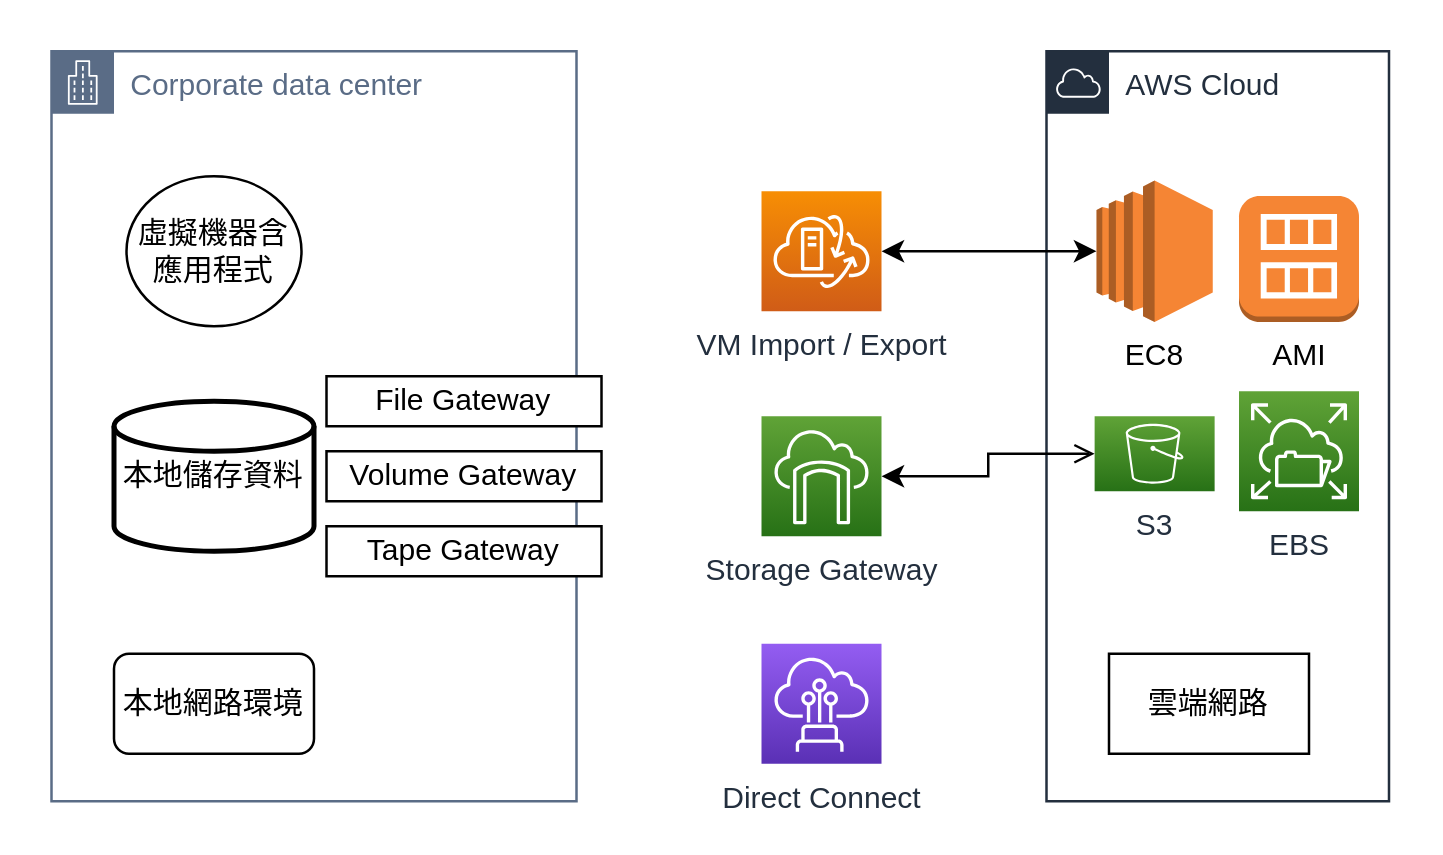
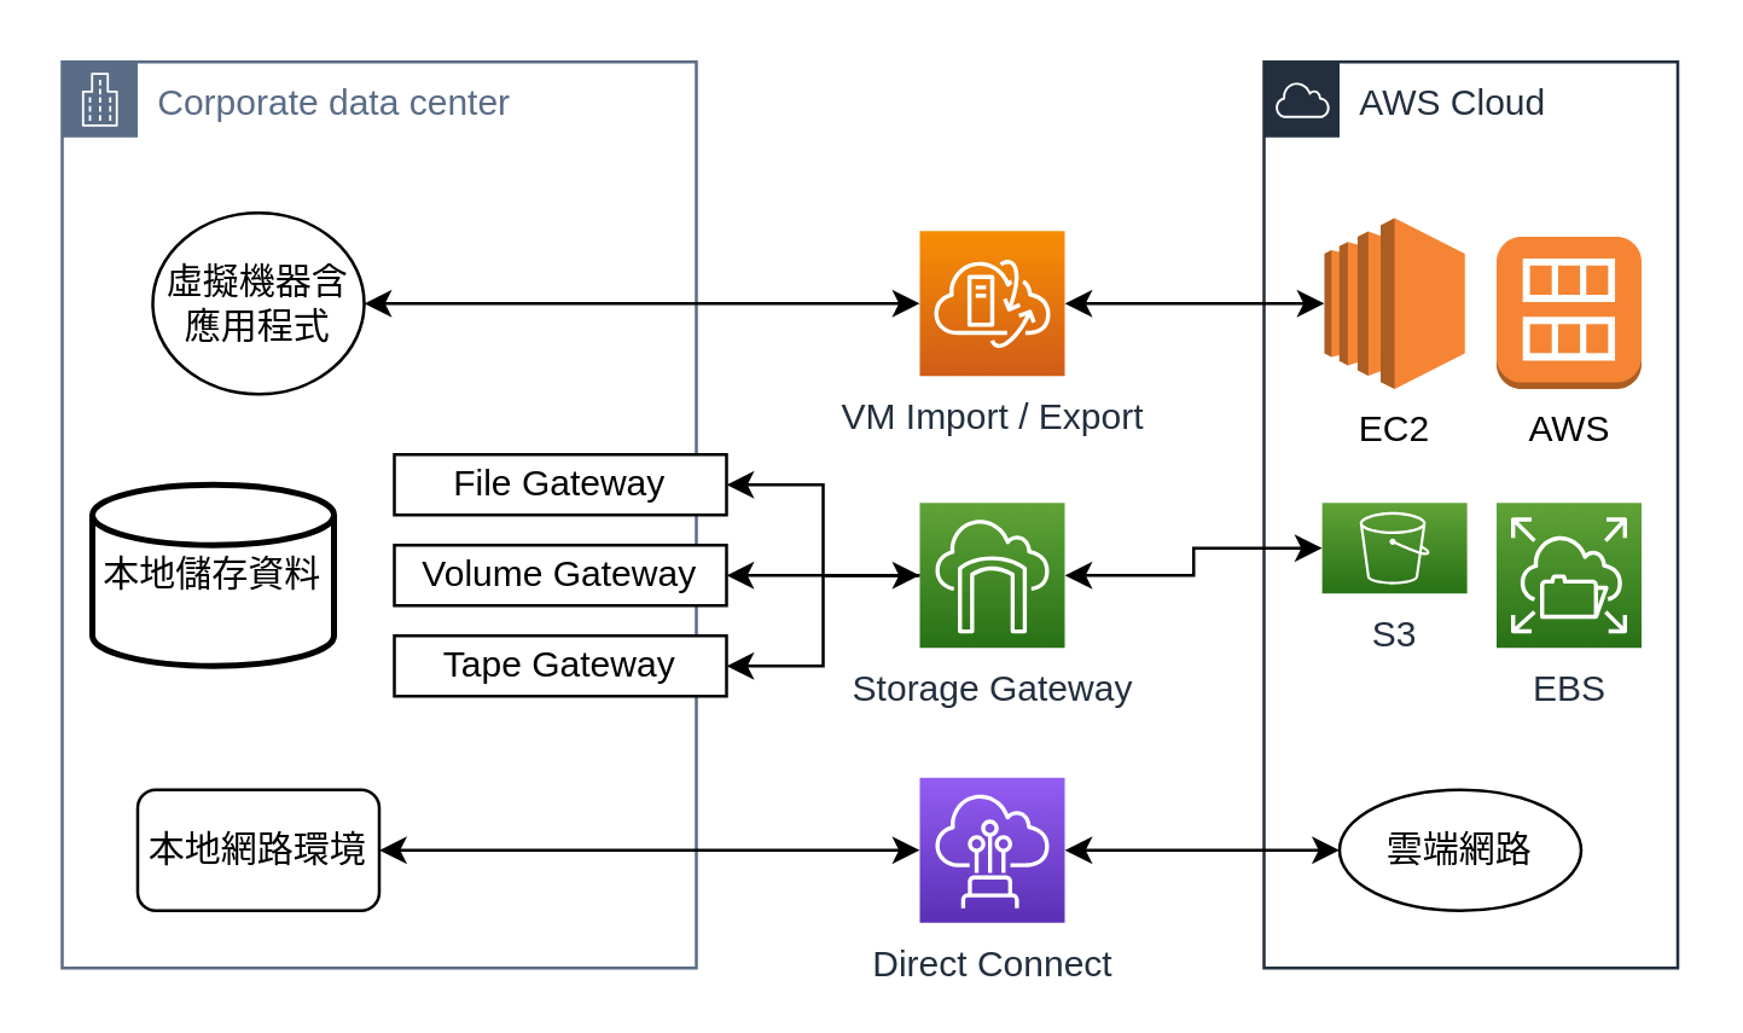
  <mxCell id="0" />
  <mxCell id="1" parent="0" />
  <mxCell id="2" value="Corporate data center" style="points=[[0,0],[0.25,0],[0.5,0],[0.75,0],[1,0],[1,0.25],[1,0.5],[1,0.75],[1,1],[0.75,1],[0.5,1],[0.25,1],[0,1],[0,0.75],[0,0.5],[0,0.25]];outlineConnect=0;gradientColor=none;html=1;whiteSpace=wrap;fontSize=12;fontStyle=0;container=1;pointerEvents=0;collapsible=0;recursiveResize=0;shape=mxgraph.aws4.group;grIcon=mxgraph.aws4.group_corporate_data_center;strokeColor=#5A6C86;fillColor=none;verticalAlign=top;align=left;spacingLeft=30;fontColor=#5A6C86;dashed=0;" parent="1" vertex="1"><mxGeometry x="20" y="20" width="210" height="300" as="geometry" /></mxCell>
  <mxCell id="3" value="虛擬機器含應用程式" style="ellipse;whiteSpace=wrap;html=1;" parent="2" vertex="1"><mxGeometry x="30" y="50" width="70" height="60" as="geometry" /></mxCell>
- <mxCell id="4" value="本地儲存資料" style="strokeWidth=2;html=1;shape=mxgraph.flowchart.database;whiteSpace=wrap;verticalAlign=middle;fontSize=12;labelPosition=center;verticalLabelPosition=middle;align=center;" parent="2" vertex="1"><mxGeometry x="25" y="140" width="80" height="60" as="geometry" /></mxCell>
+ <mxCell id="4" value="本地儲存資料" style="strokeWidth=2;html=1;shape=mxgraph.flowchart.database;whiteSpace=wrap;verticalAlign=middle;fontSize=12;labelPosition=center;verticalLabelPosition=middle;align=center;" parent="2" vertex="1"><mxGeometry x="10" y="140" width="80" height="60" as="geometry" /></mxCell>
  <mxCell id="5" value="本地網路環境" style="whiteSpace=wrap;html=1;rounded=1;" parent="2" vertex="1"><mxGeometry x="25" y="241" width="80" height="40" as="geometry" /></mxCell>
  <mxCell id="6" value="Volume Gateway" style="rounded=0;whiteSpace=wrap;html=1;fontSize=12;" parent="2" vertex="1"><mxGeometry x="110" y="160" width="110" height="20" as="geometry" /></mxCell>
  <mxCell id="7" value="File Gateway" style="rounded=0;whiteSpace=wrap;html=1;fontSize=12;" parent="2" vertex="1"><mxGeometry x="110" y="130" width="110" height="20" as="geometry" /></mxCell>
  <mxCell id="8" value="Tape Gateway" style="rounded=0;whiteSpace=wrap;html=1;fontSize=12;" parent="2" vertex="1"><mxGeometry x="110" y="190" width="110" height="20" as="geometry" /></mxCell>
  <mxCell id="9" value="AWS Cloud" style="points=[[0,0],[0.25,0],[0.5,0],[0.75,0],[1,0],[1,0.25],[1,0.5],[1,0.75],[1,1],[0.75,1],[0.5,1],[0.25,1],[0,1],[0,0.75],[0,0.5],[0,0.25]];outlineConnect=0;gradientColor=none;html=1;whiteSpace=wrap;fontSize=12;fontStyle=0;container=1;pointerEvents=0;collapsible=0;recursiveResize=0;shape=mxgraph.aws4.group;grIcon=mxgraph.aws4.group_aws_cloud;strokeColor=#232F3E;fillColor=none;verticalAlign=top;align=left;spacingLeft=30;fontColor=#232F3E;dashed=0;" parent="1" vertex="1"><mxGeometry x="418" y="20" width="137" height="300" as="geometry" /></mxCell>
- <mxCell id="10" value="EC8" style="outlineConnect=0;dashed=0;verticalLabelPosition=bottom;verticalAlign=top;align=center;html=1;shape=mxgraph.aws3.ec2;fillColor=#F58534;gradientColor=none;fontSize=12;" parent="9" vertex="1"><mxGeometry x="20" y="51.74" width="46.5" height="56.53" as="geometry" /></mxCell>
+ <mxCell id="10" value="EC2" style="outlineConnect=0;dashed=0;verticalLabelPosition=bottom;verticalAlign=top;align=center;html=1;shape=mxgraph.aws3.ec2;fillColor=#F58534;gradientColor=none;fontSize=12;" parent="9" vertex="1"><mxGeometry x="20" y="51.74" width="46.5" height="56.53" as="geometry" /></mxCell>
  <mxCell id="11" value="S3" style="sketch=0;points=[[0,0,0],[0.25,0,0],[0.5,0,0],[0.75,0,0],[1,0,0],[0,1,0],[0.25,1,0],[0.5,1,0],[0.75,1,0],[1,1,0],[0,0.25,0],[0,0.5,0],[0,0.75,0],[1,0.25,0],[1,0.5,0],[1,0.75,0]];outlineConnect=0;fontColor=#232F3E;gradientColor=#60A337;gradientDirection=north;fillColor=#277116;strokeColor=#ffffff;dashed=0;verticalLabelPosition=bottom;verticalAlign=top;align=center;html=1;fontSize=12;fontStyle=0;aspect=fixed;shape=mxgraph.aws4.resourceIcon;resIcon=mxgraph.aws4.s3;" parent="9" vertex="1"><mxGeometry x="19.25" y="146" width="48" height="30" as="geometry" /></mxCell>
- <mxCell id="12" value="EBS" style="sketch=0;points=[[0,0,0],[0.25,0,0],[0.5,0,0],[0.75,0,0],[1,0,0],[0,1,0],[0.25,1,0],[0.5,1,0],[0.75,1,0],[1,1,0],[0,0.25,0],[0,0.5,0],[0,0.75,0],[1,0.25,0],[1,0.5,0],[1,0.75,0]];outlineConnect=0;fontColor=#232F3E;gradientColor=#60A337;gradientDirection=north;fillColor=#277116;strokeColor=#ffffff;dashed=0;verticalLabelPosition=bottom;verticalAlign=top;align=center;html=1;fontSize=12;fontStyle=0;aspect=fixed;shape=mxgraph.aws4.resourceIcon;resIcon=mxgraph.aws4.elastic_file_system;" parent="9" vertex="1"><mxGeometry x="77" y="136" width="48" height="48" as="geometry" /></mxCell>
- <mxCell id="13" value="雲端網路" style="rounded=0;whiteSpace=wrap;html=1;" parent="9" vertex="1"><mxGeometry x="25" y="241" width="80" height="40" as="geometry" /></mxCell>
- <mxCell id="14" value="AMI" style="outlineConnect=0;dashed=0;verticalLabelPosition=bottom;verticalAlign=top;align=center;html=1;shape=mxgraph.aws3.ami;fillColor=#F58534;gradientColor=none;fontSize=12;aspect=fixed;" parent="9" vertex="1"><mxGeometry x="77" y="57.87" width="48" height="50.4" as="geometry" /></mxCell>
+ <mxCell id="12" value="EBS" style="sketch=0;points=[[0,0,0],[0.25,0,0],[0.5,0,0],[0.75,0,0],[1,0,0],[0,1,0],[0.25,1,0],[0.5,1,0],[0.75,1,0],[1,1,0],[0,0.25,0],[0,0.5,0],[0,0.75,0],[1,0.25,0],[1,0.5,0],[1,0.75,0]];outlineConnect=0;fontColor=#232F3E;gradientColor=#60A337;gradientDirection=north;fillColor=#277116;strokeColor=#ffffff;dashed=0;verticalLabelPosition=bottom;verticalAlign=top;align=center;html=1;fontSize=12;fontStyle=0;aspect=fixed;shape=mxgraph.aws4.resourceIcon;resIcon=mxgraph.aws4.elastic_file_system;" parent="9" vertex="1"><mxGeometry x="77" y="146" width="48" height="48" as="geometry" /></mxCell>
+ <mxCell id="13" value="雲端網路" style="ellipse;whiteSpace=wrap;html=1;" parent="9" vertex="1"><mxGeometry x="25" y="241" width="80" height="40" as="geometry" /></mxCell>
+ <mxCell id="14" value="AWS" style="outlineConnect=0;dashed=0;verticalLabelPosition=bottom;verticalAlign=top;align=center;html=1;shape=mxgraph.aws3.ami;fillColor=#F58534;gradientColor=none;fontSize=12;aspect=fixed;" parent="9" vertex="1"><mxGeometry x="77" y="57.87" width="48" height="50.4" as="geometry" /></mxCell>
  <mxCell id="15" style="edgeStyle=orthogonalEdgeStyle;rounded=0;orthogonalLoop=1;jettySize=auto;html=1;fontSize=12;startArrow=classic;startFill=1;" parent="1" source="16" target="10" edge="1"><mxGeometry relative="1" as="geometry" /></mxCell>
  <mxCell id="16" value="VM Import / Export" style="sketch=0;points=[[0,0,0],[0.25,0,0],[0.5,0,0],[0.75,0,0],[1,0,0],[0,1,0],[0.25,1,0],[0.5,1,0],[0.75,1,0],[1,1,0],[0,0.25,0],[0,0.5,0],[0,0.75,0],[1,0.25,0],[1,0.5,0],[1,0.75,0]];outlineConnect=0;fontColor=#232F3E;gradientColor=#F78E04;gradientDirection=north;fillColor=#D05C17;strokeColor=#ffffff;dashed=0;verticalLabelPosition=bottom;verticalAlign=top;align=center;html=1;fontSize=12;fontStyle=0;aspect=fixed;shape=mxgraph.aws4.resourceIcon;resIcon=mxgraph.aws4.vmware_cloud_on_aws;" parent="1" vertex="1"><mxGeometry x="304" y="76" width="48" height="48" as="geometry" /></mxCell>
- <mxCell id="17" style="edgeStyle=orthogonalEdgeStyle;rounded=0;orthogonalLoop=1;jettySize=auto;html=1;fontSize=12;startArrow=classic;startFill=1;endArrow=open;" parent="1" source="21" target="11" edge="1"><mxGeometry relative="1" as="geometry" /></mxCell>
+ <mxCell id="17" style="edgeStyle=orthogonalEdgeStyle;rounded=0;orthogonalLoop=1;jettySize=auto;html=1;fontSize=12;startArrow=classic;startFill=1;" parent="1" source="21" target="11" edge="1"><mxGeometry relative="1" as="geometry" /></mxCell>
+ <mxCell id="18" style="edgeStyle=orthogonalEdgeStyle;rounded=0;orthogonalLoop=1;jettySize=auto;html=1;entryX=1;entryY=0.5;entryDx=0;entryDy=0;fontSize=12;" parent="1" source="21" target="6" edge="1"><mxGeometry relative="1" as="geometry" /></mxCell>
+ <mxCell id="19" style="edgeStyle=orthogonalEdgeStyle;rounded=0;orthogonalLoop=1;jettySize=auto;html=1;entryX=1;entryY=0.5;entryDx=0;entryDy=0;fontSize=12;" parent="1" source="21" target="7" edge="1"><mxGeometry relative="1" as="geometry" /></mxCell>
+ <mxCell id="20" style="edgeStyle=orthogonalEdgeStyle;rounded=0;orthogonalLoop=1;jettySize=auto;html=1;entryX=1;entryY=0.5;entryDx=0;entryDy=0;fontSize=12;startArrow=classic;startFill=1;" parent="1" source="21" target="8" edge="1"><mxGeometry relative="1" as="geometry" /></mxCell>
  <mxCell id="21" value="Storage Gateway" style="sketch=0;points=[[0,0,0],[0.25,0,0],[0.5,0,0],[0.75,0,0],[1,0,0],[0,1,0],[0.25,1,0],[0.5,1,0],[0.75,1,0],[1,1,0],[0,0.25,0],[0,0.5,0],[0,0.75,0],[1,0.25,0],[1,0.5,0],[1,0.75,0]];outlineConnect=0;fontColor=#232F3E;gradientColor=#60A337;gradientDirection=north;fillColor=#277116;strokeColor=#ffffff;dashed=0;verticalLabelPosition=bottom;verticalAlign=top;align=center;html=1;fontSize=12;fontStyle=0;aspect=fixed;shape=mxgraph.aws4.resourceIcon;resIcon=mxgraph.aws4.storage_gateway;" parent="1" vertex="1"><mxGeometry x="304" y="166" width="48" height="48" as="geometry" /></mxCell>
+ <mxCell id="22" style="edgeStyle=orthogonalEdgeStyle;rounded=0;orthogonalLoop=1;jettySize=auto;html=1;entryX=0;entryY=0.5;entryDx=0;entryDy=0;fontSize=12;startArrow=classic;startFill=1;" parent="1" source="23" target="13" edge="1"><mxGeometry relative="1" as="geometry" /></mxCell>
  <mxCell id="23" value="Direct Connect" style="sketch=0;points=[[0,0,0],[0.25,0,0],[0.5,0,0],[0.75,0,0],[1,0,0],[0,1,0],[0.25,1,0],[0.5,1,0],[0.75,1,0],[1,1,0],[0,0.25,0],[0,0.5,0],[0,0.75,0],[1,0.25,0],[1,0.5,0],[1,0.75,0]];outlineConnect=0;fontColor=#232F3E;gradientColor=#945DF2;gradientDirection=north;fillColor=#5A30B5;strokeColor=#ffffff;dashed=0;verticalLabelPosition=bottom;verticalAlign=top;align=center;html=1;fontSize=12;fontStyle=0;aspect=fixed;shape=mxgraph.aws4.resourceIcon;resIcon=mxgraph.aws4.direct_connect;" parent="1" vertex="1"><mxGeometry x="304" y="257" width="48" height="48" as="geometry" /></mxCell>
+ <mxCell id="24" style="edgeStyle=orthogonalEdgeStyle;rounded=0;orthogonalLoop=1;jettySize=auto;html=1;fontSize=12;startArrow=classic;startFill=1;" parent="1" source="3" target="16" edge="1"><mxGeometry relative="1" as="geometry" /></mxCell>
+ <mxCell id="25" style="edgeStyle=orthogonalEdgeStyle;rounded=0;orthogonalLoop=1;jettySize=auto;html=1;fontSize=12;startArrow=classic;startFill=1;" parent="1" source="5" target="23" edge="1"><mxGeometry relative="1" as="geometry" /></mxCell>
